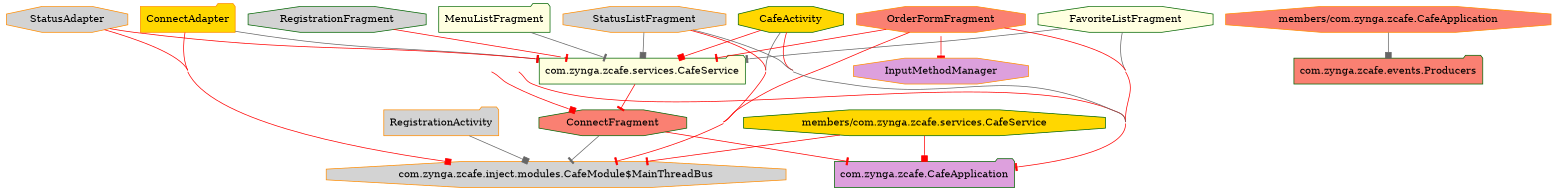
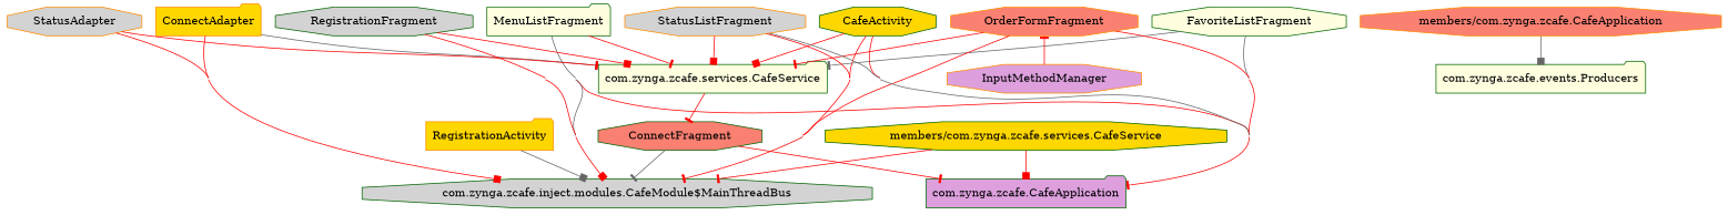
  digraph {
    concentrate=true
    node [color=darkgreen fillcolor=gold shape=octagon style=filled]
    edge [arrowhead=tee color=red]
    n1 [fillcolor=plum label="com.zynga.zcafe.CafeApplication" shape=folder]
    CafeActivity
    n3 [fillcolor=lightyellow label="com.zynga.zcafe.services.CafeService" shape=folder]
-   n4 [color=darkorange fillcolor=lightgrey label="com.zynga.zcafe.inject.modules.CafeModule$MainThreadBus"]
+   n4 [fillcolor=lightgrey label="com.zynga.zcafe.inject.modules.CafeModule$MainThreadBus"]
    ConnectFragment [fillcolor=salmon]
    ConnectAdapter [color=darkorange shape=folder]
    FavoriteListFragment [fillcolor=lightyellow]
    MenuListFragment [fillcolor=lightyellow shape=folder]
    OrderFormFragment [color=darkorange fillcolor=salmon]
    InputMethodManager [color=darkorange fillcolor=plum]
-   RegistrationActivity [color=darkorange fillcolor=lightgrey shape=folder]
+   RegistrationActivity [color=darkorange shape=folder]
    RegistrationFragment [fillcolor=lightgrey]
    StatusAdapter [color=darkorange fillcolor=lightgrey]
    StatusListFragment [color=darkorange fillcolor=lightgrey]
    n15 [color=darkorange fillcolor=salmon label="members/com.zynga.zcafe.CafeApplication"]
-   n16 [fillcolor=salmon label="com.zynga.zcafe.events.Producers" shape=folder]
+   n16 [fillcolor=lightyellow label="com.zynga.zcafe.events.Producers" shape=folder]
    n17 [label="members/com.zynga.zcafe.services.CafeService"]
    CafeActivity -> n1 [arrowhead=box]
    CafeActivity -> n3 [arrowhead=box]
-   CafeActivity -> n4 [arrowhead=box color=gray40]
+   CafeActivity -> n4 [arrowhead=box]
    n3 -> ConnectFragment
    ConnectFragment -> n1
    ConnectFragment -> n4 [color=gray40]
    ConnectAdapter -> n3 [color=gray40]
    ConnectAdapter -> n4
    FavoriteListFragment -> n1 [arrowhead=box color=gray40]
    FavoriteListFragment -> n3 [color=gray40]
    MenuListFragment -> n1
-   MenuListFragment -> n3 [color=gray40]
+   MenuListFragment -> n3
+   MenuListFragment -> n4 [color=gray40]
    OrderFormFragment -> n1 [arrowhead=box]
    OrderFormFragment -> n3
    OrderFormFragment -> n4
-   OrderFormFragment -> InputMethodManager
+   InputMethodManager -> OrderFormFragment
    RegistrationActivity -> n4 [arrowhead=box color=gray40]
-   RegistrationFragment -> n3
-   RegistrationFragment -> ConnectFragment [arrowhead=box]
+   RegistrationFragment -> n3 [arrowhead=box]
+   RegistrationFragment -> n4 [arrowhead=box]
    StatusAdapter -> n3
    StatusAdapter -> n4 [arrowhead=box]
    StatusListFragment -> n1 [color=gray40]
-   StatusListFragment -> n3 [arrowhead=box color=gray40]
+   StatusListFragment -> n3 [arrowhead=box]
    StatusListFragment -> n4
    n15 -> n16 [arrowhead=box color=gray40]
    n17 -> n1 [arrowhead=box]
    n17 -> n4
  }
